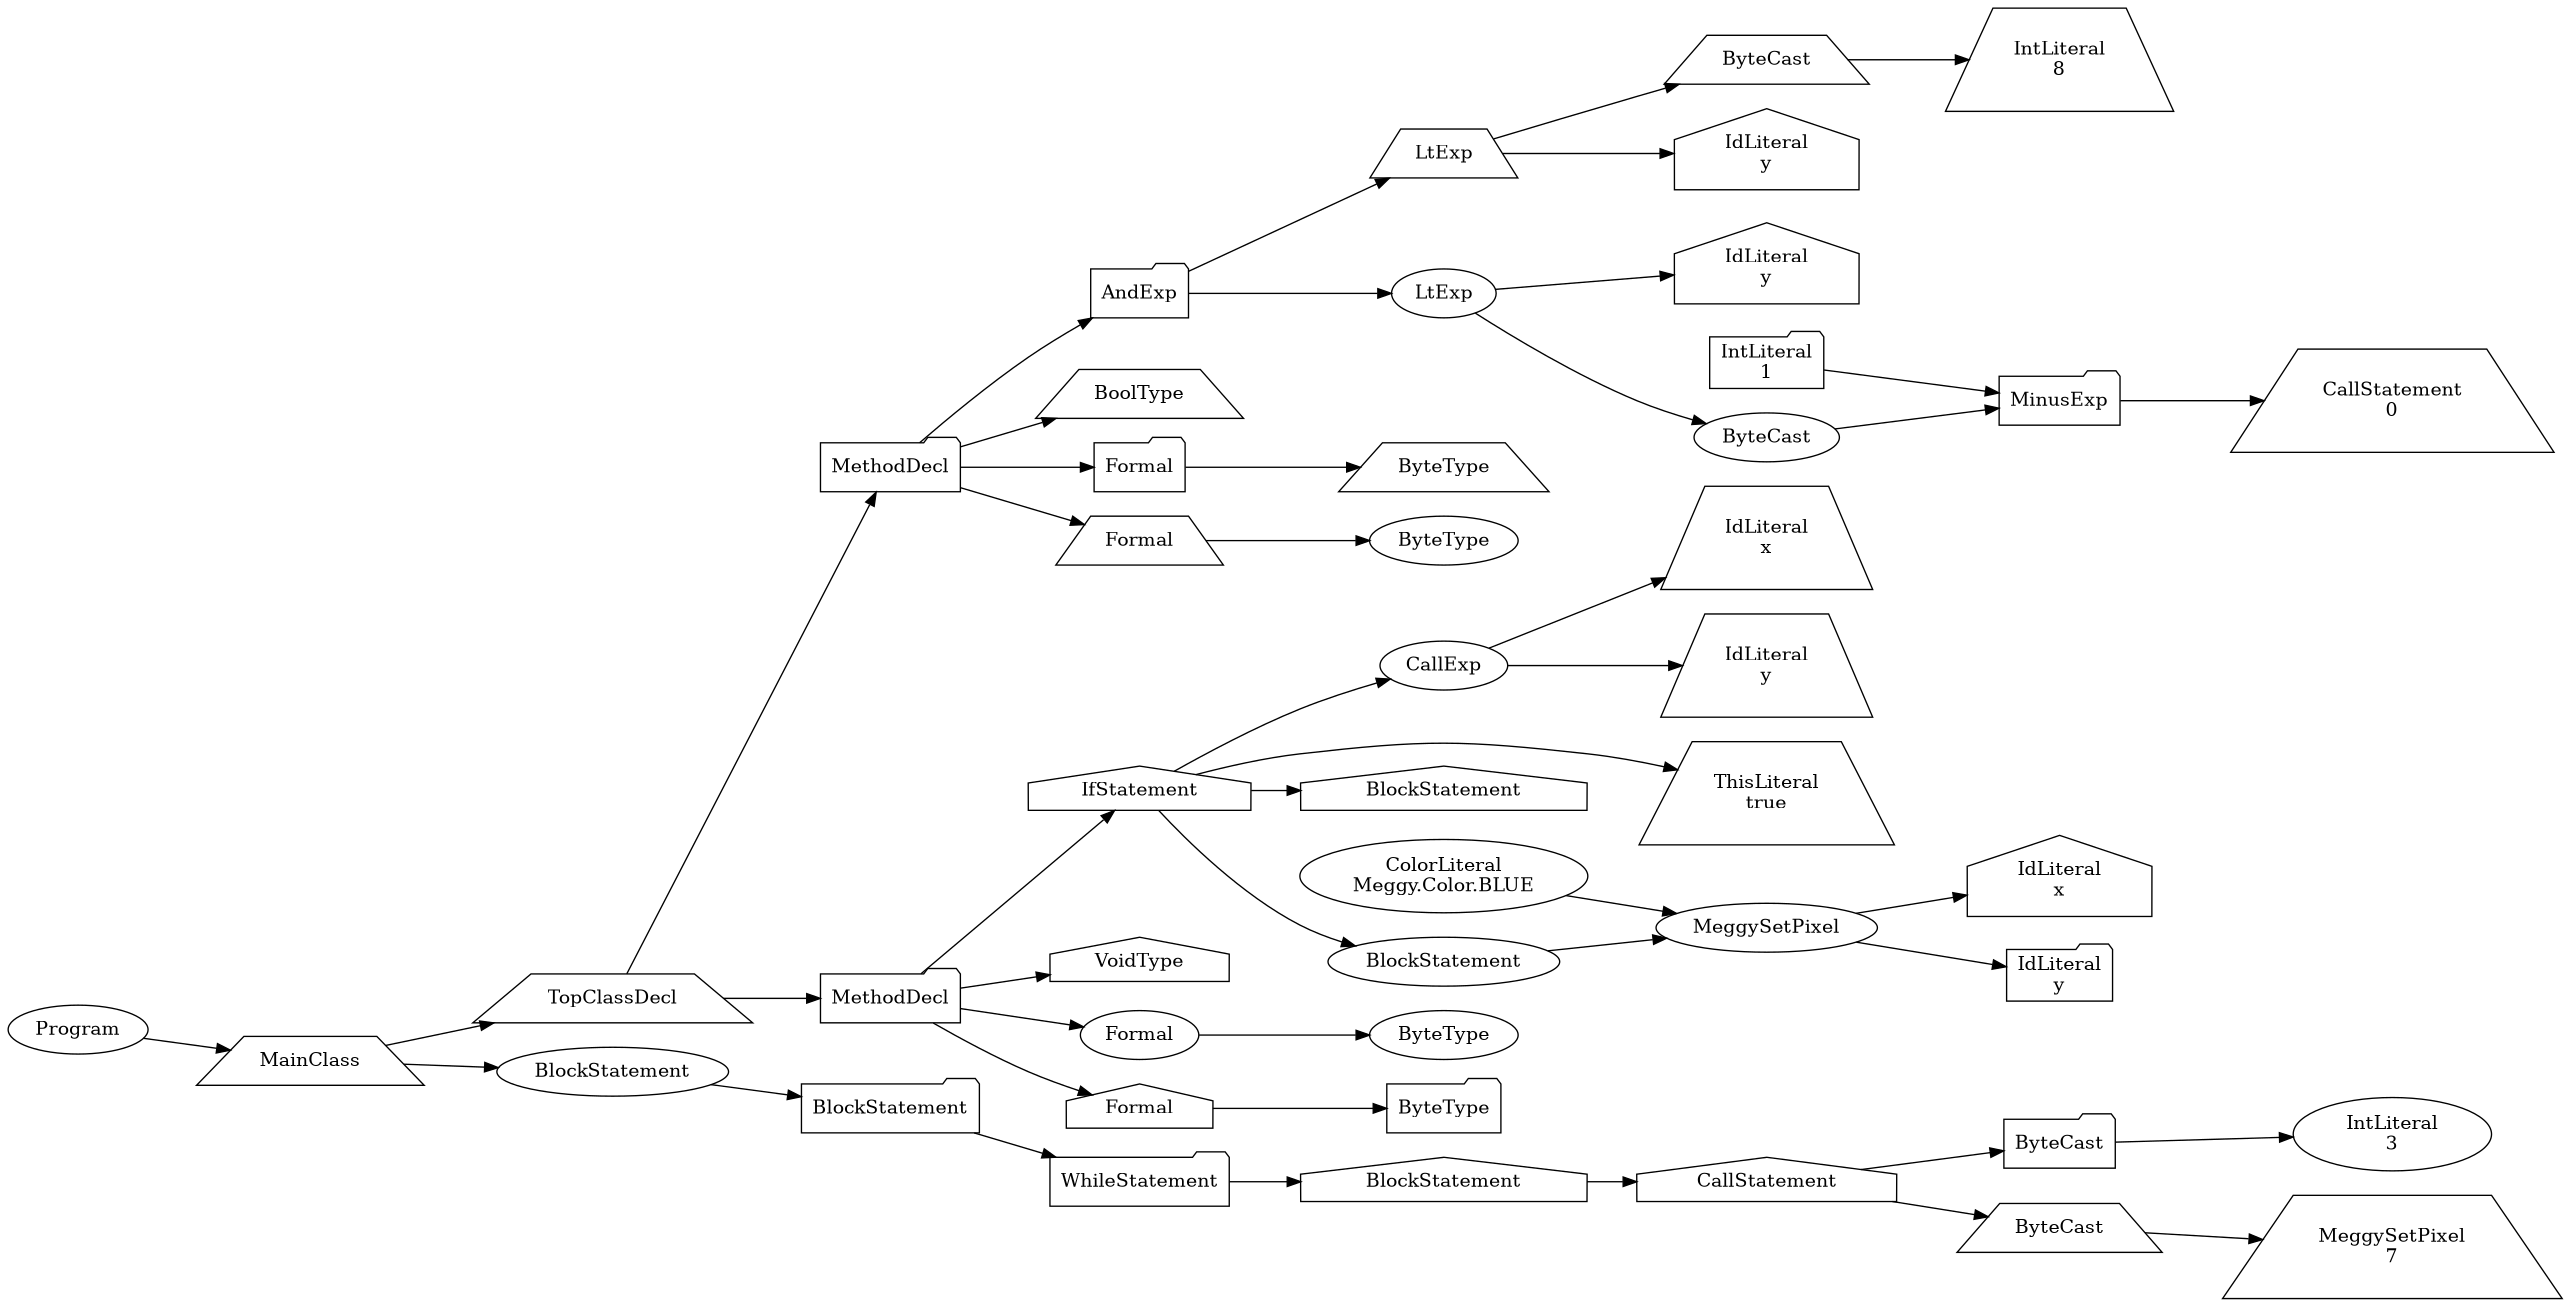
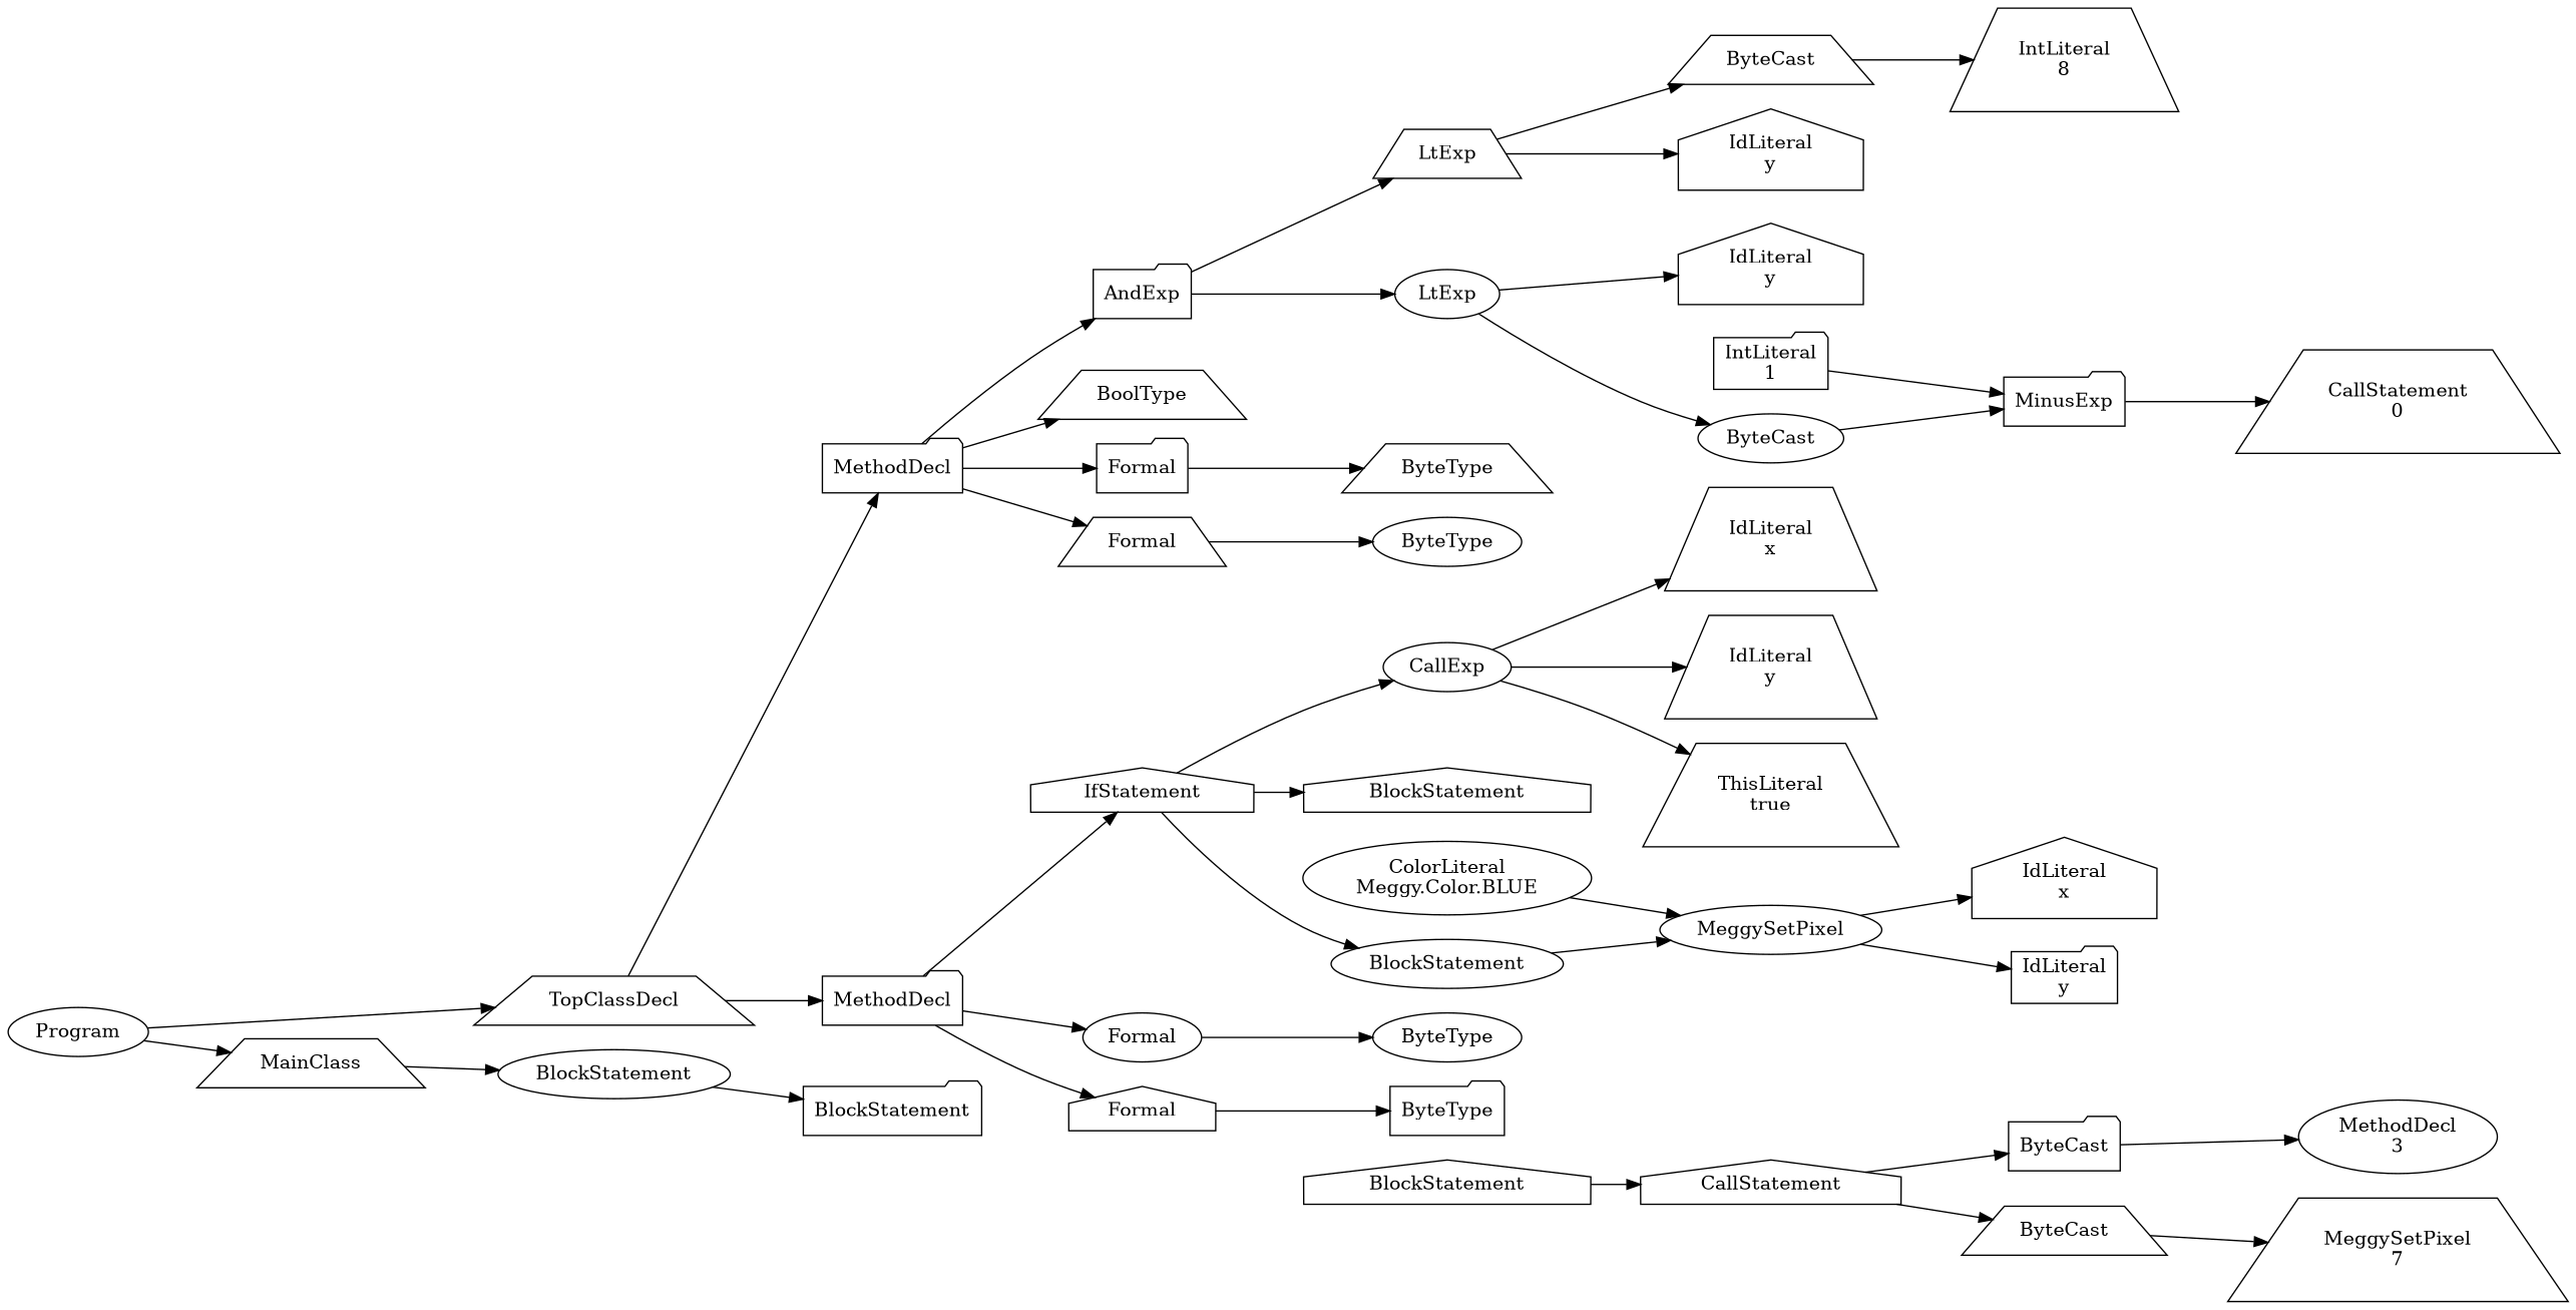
  digraph {
    rankdir=LR
    node [shape=trapezium]
    n1 [label=Program shape=ellipse]
    n2 [label=MainClass]
    n3 [label=TopClassDecl]
    n4 [label=BlockStatement shape=ellipse]
    n5 [label=MethodDecl shape=folder]
    n6 [label=MethodDecl shape=folder]
    n7 [label=BlockStatement shape=folder]
-   n8 [label=WhileStatement shape=folder]
    n9 [label=BlockStatement shape=house]
    n10 [label=CallStatement shape=house]
    n11 [label=ByteCast shape=folder]
    n12 [label=ByteCast]
-   n13 [label="IntLiteral\n3" shape=ellipse]
+   n13 [label="MethodDecl\n3" shape=ellipse]
    n14 [label="MeggySetPixel\n7"]
-   n15 [label=VoidType shape=house]
    n16 [label=Formal shape=ellipse]
    n17 [label=Formal shape=house]
    n18 [label=IfStatement shape=house]
    n19 [label=BoolType]
    n20 [label=Formal shape=folder]
    n21 [label=Formal]
    n22 [label=AndExp shape=folder]
    n23 [label=ByteType shape=ellipse]
    n24 [label=ByteType shape=folder]
    n25 [label=CallExp shape=ellipse]
    n26 [label=BlockStatement shape=ellipse]
    n27 [label=BlockStatement shape=house]
    n28 [label="ThisLiteral\ntrue"]
    n29 [label="IdLiteral\nx"]
    n30 [label="IdLiteral\ny"]
    n31 [label=MeggySetPixel shape=ellipse]
    n32 [label="IdLiteral\nx" shape=house]
    n33 [label="IdLiteral\ny" shape=folder]
    n34 [label="ColorLiteral\nMeggy.Color.BLUE" shape=ellipse]
    n35 [label=ByteType]
    n36 [label=ByteType shape=ellipse]
    n37 [label=LtExp shape=ellipse]
    n38 [label=LtExp]
    n39 [label=ByteCast shape=ellipse]
    n40 [label="IdLiteral\ny" shape=house]
    n41 [label="IdLiteral\ny" shape=house]
    n42 [label=ByteCast]
    n43 [label=MinusExp shape=folder]
    n44 [label="CallStatement\n0"]
    n45 [label="IntLiteral\n1" shape=folder]
    n46 [label="IntLiteral\n8"]
    n1 -> n2
-   n2 -> n3
+   n1 -> n3
    n2 -> n4
    n3 -> n5
    n3 -> n6
    n4 -> n7
-   n5 -> n15
    n5 -> n16
    n5 -> n17
    n5 -> n18
    n6 -> n19
    n6 -> n20
    n6 -> n21
    n6 -> n22
-   n7 -> n8
-   n8 -> n9
    n9 -> n10
    n10 -> n11
    n10 -> n12
    n11 -> n13
    n12 -> n14
    n16 -> n23
    n17 -> n24
    n18 -> n25
    n18 -> n26
    n18 -> n27
    n20 -> n35
    n21 -> n36
    n22 -> n37
    n22 -> n38
-   n18 -> n28
+   n25 -> n28
    n25 -> n29
    n25 -> n30
    n26 -> n31
    n31 -> n32
    n31 -> n33
    n34 -> n31
    n37 -> n39
    n37 -> n40
    n38 -> n41
    n38 -> n42
    n39 -> n43
    n42 -> n46
    n43 -> n44
    n45 -> n43
  }
